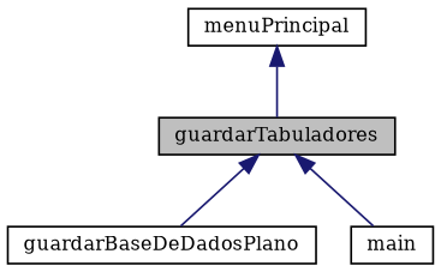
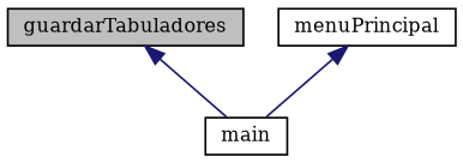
  digraph {
    fontname="DejaVu Serif"
    rankdir=TB
    node [color=black fillcolor=white fontname="DejaVu Serif" fontsize=10 shape=record style=filled]
    edge [color=midnightblue dir=back fontname="DejaVu Serif" fontsize=10 labelfontname=Helvetica labelfontsize=10 style=solid]
    n1 [fillcolor=grey75 fontcolor=black height=0.2 label=guardarTabuladores width=0.4]
-   n2 [height=0.2 label=guardarBaseDeDadosPlano width=0.4]
    n3 [height=0.2 label=main width=0.4]
    n4 [height=0.2 label=menuPrincipal width=0.4]
-   n1 -> n2
    n1 -> n3
-   n4 -> n1
+   n4 -> n3
  }
